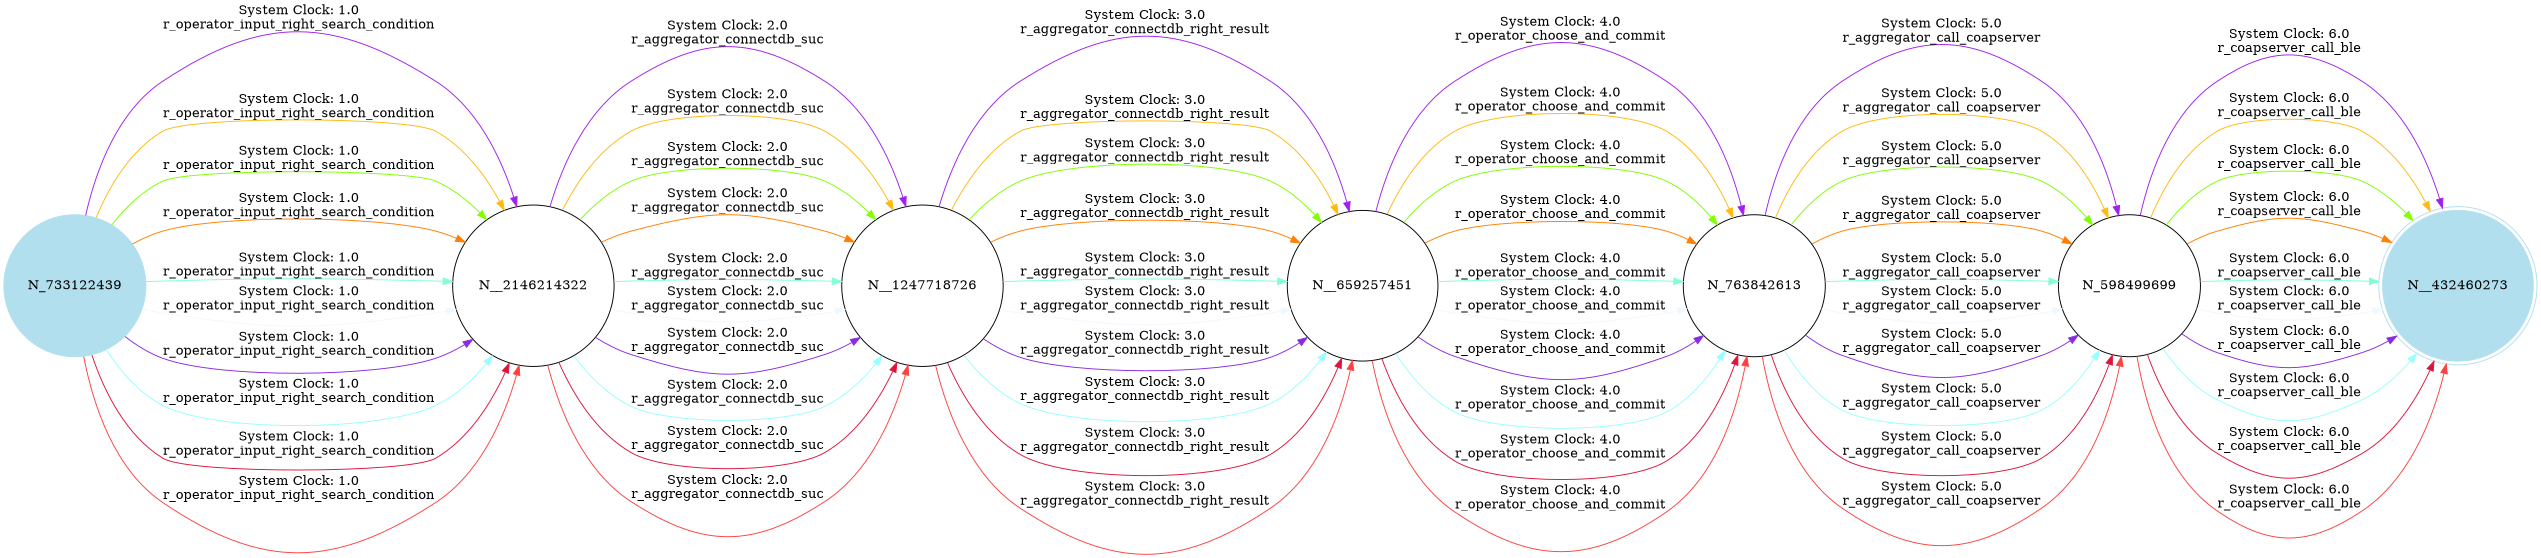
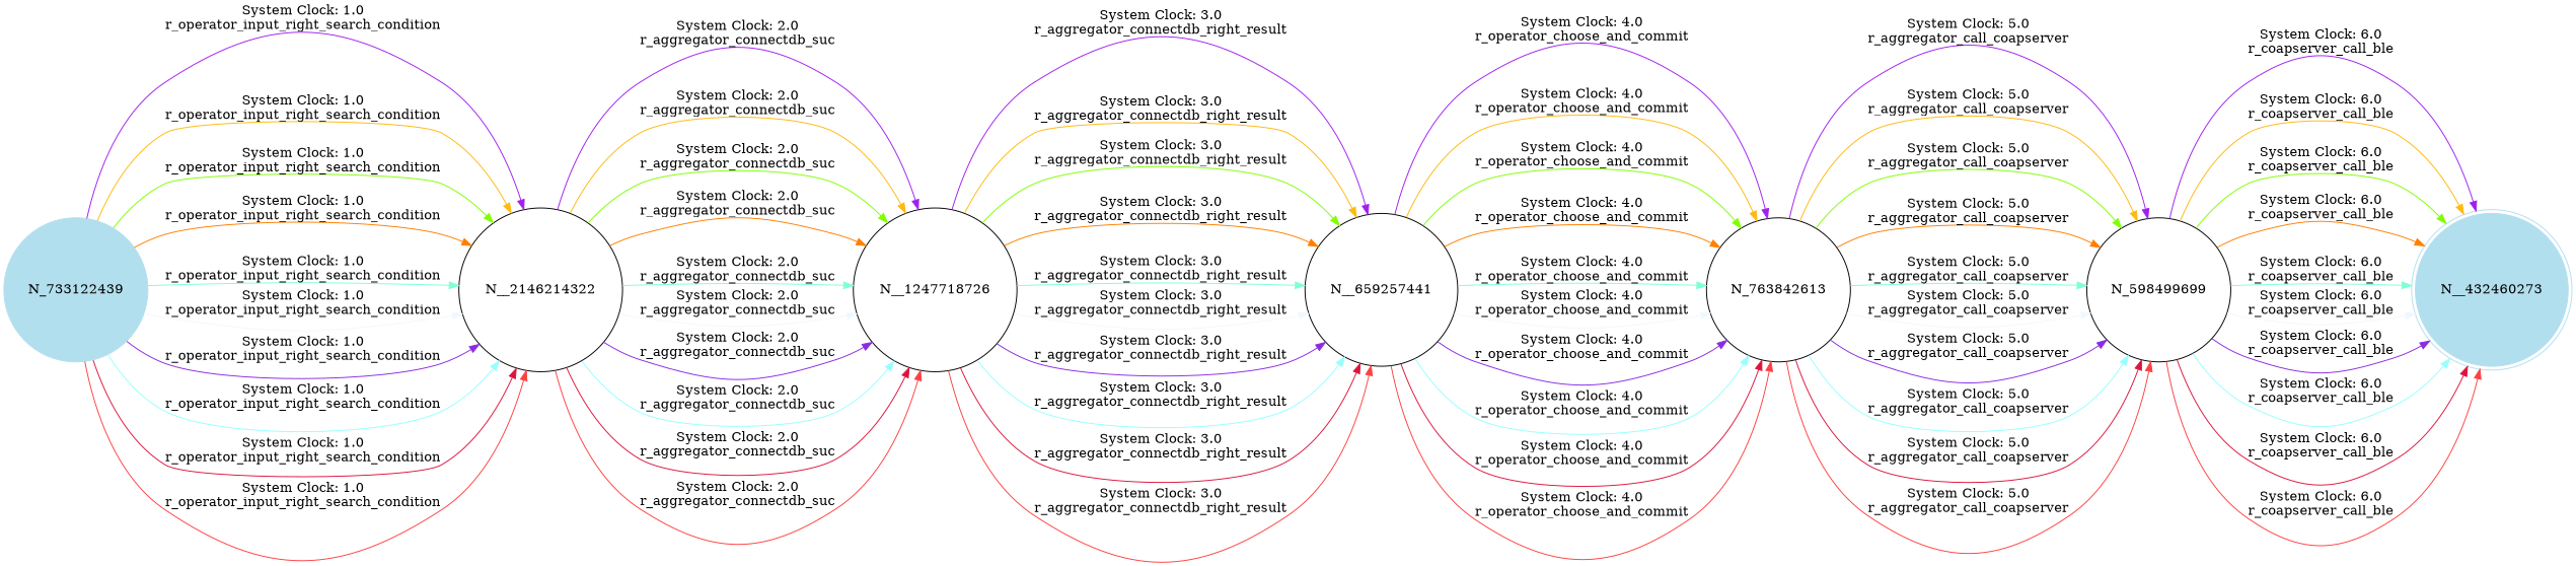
  digraph {
    rankdir=LR
    node [shape=circle]
    edge [color=purple]
    n1 [color=lightblue2 label=N_733122439 style=filled]
    n2 [label=N__2146214322]
    n3 [label=N__1247718726]
-   n4 [label=N__659257451]
+   n4 [label=N__659257441]
    n5 [label=N_598499699]
    n6 [color=lightblue2 label=N__432460273 shape=doublecircle style=filled]
    n7 [label=N_763842613]
    n1 -> n2 [label="System Clock: 1.0\nr_operator_input_right_search_condition"]
    n1 -> n2 [color=darkgoldenrod1 label="System Clock: 1.0\nr_operator_input_right_search_condition"]
    n1 -> n2 [color=chartreuse1 label="System Clock: 1.0\nr_operator_input_right_search_condition"]
    n1 -> n2 [color=darkorange1 label="System Clock: 1.0\nr_operator_input_right_search_condition"]
    n1 -> n2 [color=aquamarine1 label="System Clock: 1.0\nr_operator_input_right_search_condition"]
    n1 -> n2 [color=aliceblue label="System Clock: 1.0\nr_operator_input_right_search_condition"]
    n1 -> n2 [color=blueviolet label="System Clock: 1.0\nr_operator_input_right_search_condition"]
    n1 -> n2 [color=darkslategray1 label="System Clock: 1.0\nr_operator_input_right_search_condition"]
    n1 -> n2 [color=crimson label="System Clock: 1.0\nr_operator_input_right_search_condition"]
    n1 -> n2 [color=brown1 label="System Clock: 1.0\nr_operator_input_right_search_condition"]
    n2 -> n3 [label="System Clock: 2.0\nr_aggregator_connectdb_suc"]
    n2 -> n3 [color=darkgoldenrod1 label="System Clock: 2.0\nr_aggregator_connectdb_suc"]
    n2 -> n3 [color=chartreuse1 label="System Clock: 2.0\nr_aggregator_connectdb_suc"]
    n2 -> n3 [color=darkorange1 label="System Clock: 2.0\nr_aggregator_connectdb_suc"]
    n2 -> n3 [color=aquamarine1 label="System Clock: 2.0\nr_aggregator_connectdb_suc"]
    n2 -> n3 [color=aliceblue label="System Clock: 2.0\nr_aggregator_connectdb_suc"]
    n2 -> n3 [color=blueviolet label="System Clock: 2.0\nr_aggregator_connectdb_suc"]
    n2 -> n3 [color=darkslategray1 label="System Clock: 2.0\nr_aggregator_connectdb_suc"]
    n2 -> n3 [color=crimson label="System Clock: 2.0\nr_aggregator_connectdb_suc"]
    n2 -> n3 [color=brown1 label="System Clock: 2.0\nr_aggregator_connectdb_suc"]
    n3 -> n4 [label="System Clock: 3.0\nr_aggregator_connectdb_right_result"]
    n3 -> n4 [color=darkgoldenrod1 label="System Clock: 3.0\nr_aggregator_connectdb_right_result"]
    n3 -> n4 [color=chartreuse1 label="System Clock: 3.0\nr_aggregator_connectdb_right_result"]
    n3 -> n4 [color=darkorange1 label="System Clock: 3.0\nr_aggregator_connectdb_right_result"]
    n3 -> n4 [color=aquamarine1 label="System Clock: 3.0\nr_aggregator_connectdb_right_result"]
    n3 -> n4 [color=aliceblue label="System Clock: 3.0\nr_aggregator_connectdb_right_result"]
    n3 -> n4 [color=blueviolet label="System Clock: 3.0\nr_aggregator_connectdb_right_result"]
    n3 -> n4 [color=darkslategray1 label="System Clock: 3.0\nr_aggregator_connectdb_right_result"]
    n3 -> n4 [color=crimson label="System Clock: 3.0\nr_aggregator_connectdb_right_result"]
    n3 -> n4 [color=brown1 label="System Clock: 3.0\nr_aggregator_connectdb_right_result"]
    n4 -> n7 [label="System Clock: 4.0\nr_operator_choose_and_commit"]
    n4 -> n7 [color=darkgoldenrod1 label="System Clock: 4.0\nr_operator_choose_and_commit"]
    n4 -> n7 [color=chartreuse1 label="System Clock: 4.0\nr_operator_choose_and_commit"]
    n4 -> n7 [color=darkorange1 label="System Clock: 4.0\nr_operator_choose_and_commit"]
    n4 -> n7 [color=aquamarine1 label="System Clock: 4.0\nr_operator_choose_and_commit"]
    n4 -> n7 [color=aliceblue label="System Clock: 4.0\nr_operator_choose_and_commit"]
    n4 -> n7 [color=blueviolet label="System Clock: 4.0\nr_operator_choose_and_commit"]
    n4 -> n7 [color=darkslategray1 label="System Clock: 4.0\nr_operator_choose_and_commit"]
    n4 -> n7 [color=crimson label="System Clock: 4.0\nr_operator_choose_and_commit"]
    n4 -> n7 [color=brown1 label="System Clock: 4.0\nr_operator_choose_and_commit"]
    n5 -> n6 [label="System Clock: 6.0\nr_coapserver_call_ble"]
    n5 -> n6 [color=darkgoldenrod1 label="System Clock: 6.0\nr_coapserver_call_ble"]
    n5 -> n6 [color=chartreuse1 label="System Clock: 6.0\nr_coapserver_call_ble"]
    n5 -> n6 [color=darkorange1 label="System Clock: 6.0\nr_coapserver_call_ble"]
    n5 -> n6 [color=aquamarine1 label="System Clock: 6.0\nr_coapserver_call_ble"]
    n5 -> n6 [color=aliceblue label="System Clock: 6.0\nr_coapserver_call_ble"]
    n5 -> n6 [color=blueviolet label="System Clock: 6.0\nr_coapserver_call_ble"]
    n5 -> n6 [color=darkslategray1 label="System Clock: 6.0\nr_coapserver_call_ble"]
    n5 -> n6 [color=crimson label="System Clock: 6.0\nr_coapserver_call_ble"]
    n5 -> n6 [color=brown1 label="System Clock: 6.0\nr_coapserver_call_ble"]
    n7 -> n5 [label="System Clock: 5.0\nr_aggregator_call_coapserver"]
    n7 -> n5 [color=darkgoldenrod1 label="System Clock: 5.0\nr_aggregator_call_coapserver"]
    n7 -> n5 [color=chartreuse1 label="System Clock: 5.0\nr_aggregator_call_coapserver"]
    n7 -> n5 [color=darkorange1 label="System Clock: 5.0\nr_aggregator_call_coapserver"]
    n7 -> n5 [color=aquamarine1 label="System Clock: 5.0\nr_aggregator_call_coapserver"]
    n7 -> n5 [color=aliceblue label="System Clock: 5.0\nr_aggregator_call_coapserver"]
    n7 -> n5 [color=blueviolet label="System Clock: 5.0\nr_aggregator_call_coapserver"]
    n7 -> n5 [color=darkslategray1 label="System Clock: 5.0\nr_aggregator_call_coapserver"]
    n7 -> n5 [color=crimson label="System Clock: 5.0\nr_aggregator_call_coapserver"]
    n7 -> n5 [color=brown1 label="System Clock: 5.0\nr_aggregator_call_coapserver"]
  }
